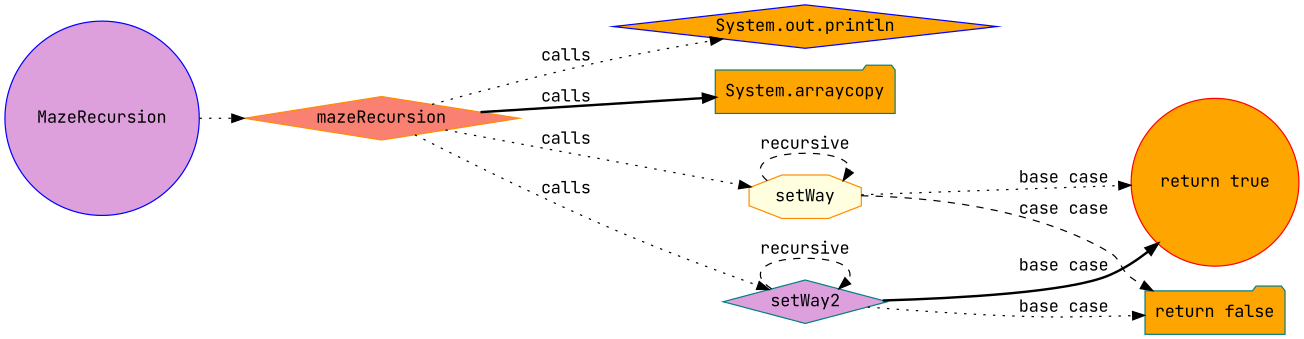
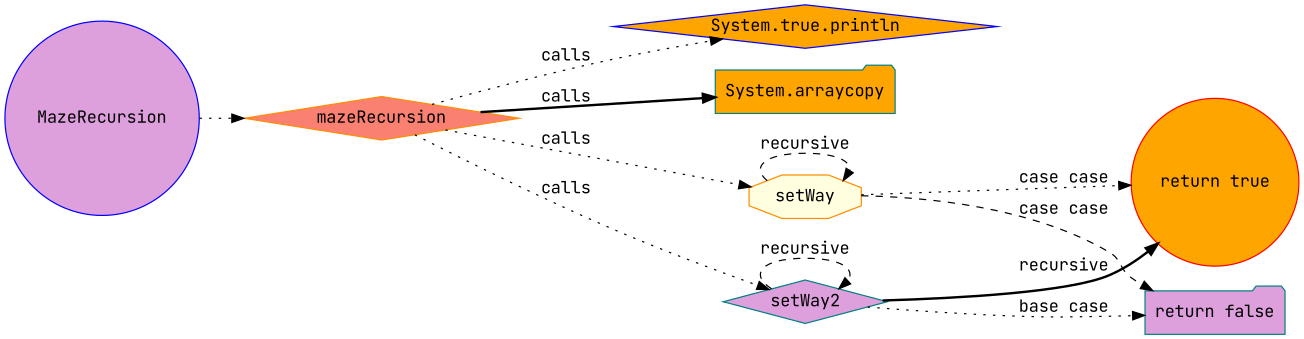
  digraph {
    fontname="JetBrains Mono"
    rankdir=LR
    node [color=teal fillcolor=orange fontname="JetBrains Mono" shape=diamond style=filled]
    edge [fontname="JetBrains Mono" style=dotted]
    MazeRecursion [color=blue fillcolor=plum shape=circle]
    mazeRecursion [color=darkorange fillcolor=salmon]
-   "System.out.println" [color=blue]
+   "System.out.println" [color=blue label="System.true.println"]
    "System.arraycopy" [shape=folder]
    setWay [color=darkorange fillcolor=lightyellow shape=octagon]
    setWay2 [fillcolor=plum]
    "return true" [color=red shape=circle]
-   "return false" [shape=folder]
+   "return false" [fillcolor=plum shape=folder]
    MazeRecursion -> mazeRecursion
    mazeRecursion -> "System.out.println" [label=calls]
    mazeRecursion -> "System.arraycopy" [label=calls style=bold]
    mazeRecursion -> setWay [label=calls]
    mazeRecursion -> setWay2 [label=calls]
    setWay -> setWay [label=recursive style=dashed]
-   setWay -> "return true" [label="base case"]
+   setWay -> "return true" [label="case case"]
    setWay -> "return false" [label="case case" style=dashed]
    setWay2 -> setWay2 [label=recursive style=dashed]
-   setWay2 -> "return true" [label="base case" style=bold]
+   setWay2 -> "return true" [label=recursive style=bold]
    setWay2 -> "return false" [label="base case"]
  }
